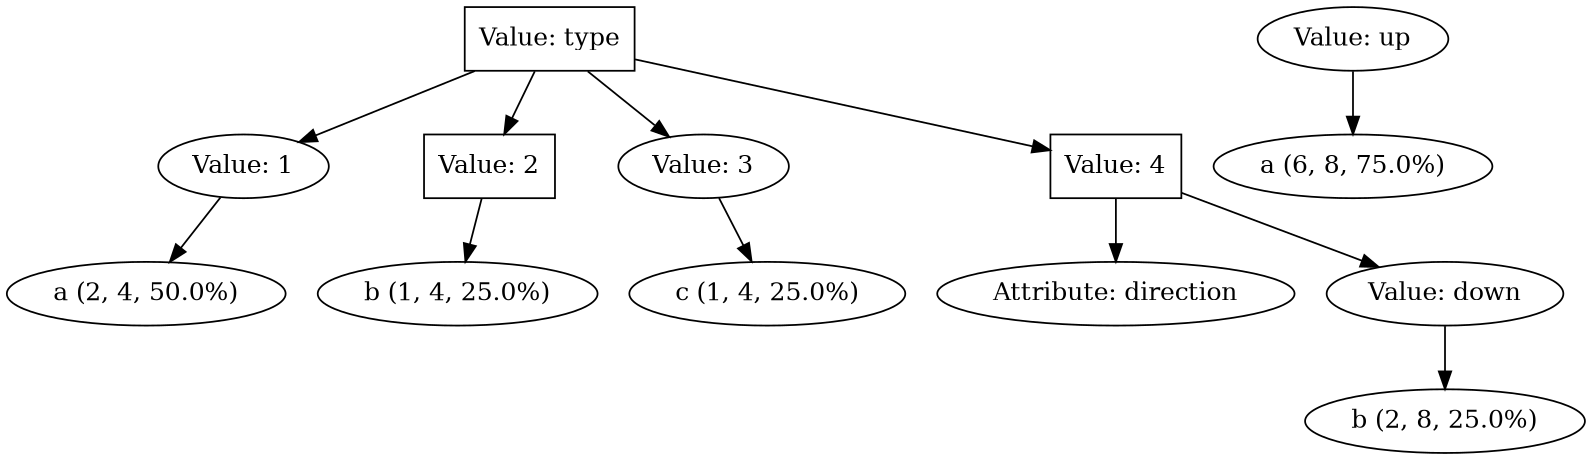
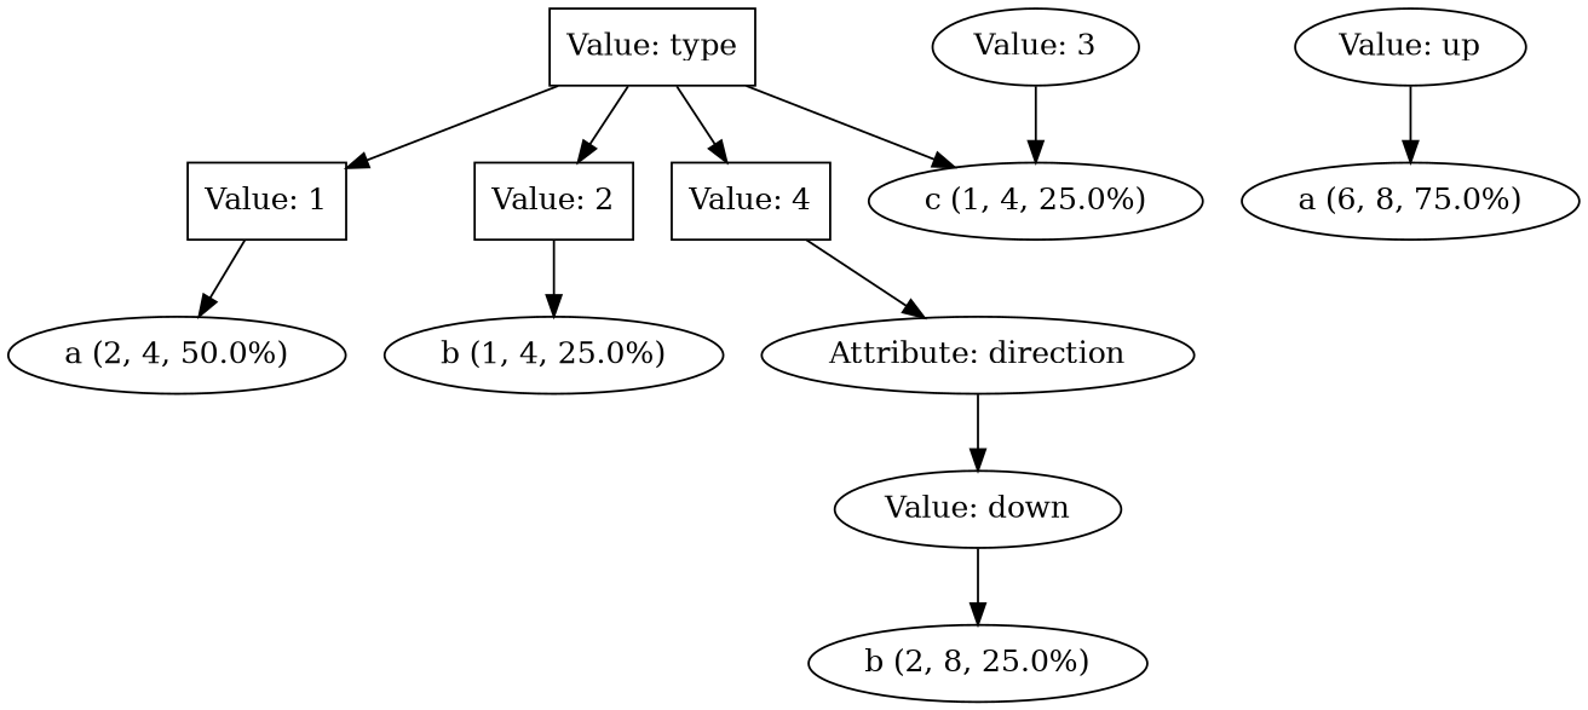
  digraph {
    rankdir=TB
    node [fillcolor=white shape=oval style=filled]
    n1 [label="Value: type" shape=rectangle]
-   n2 [label="Value: 1"]
+   n2 [label="Value: 1" shape=box]
    n3 [label="Value: 2" shape=box]
    n4 [label="Value: 3"]
    n5 [label="Value: 4" shape=box]
    n6 [label="a (2, 4, 50.0%)"]
    n7 [label="b (1, 4, 25.0%)"]
    n8 [label="c (1, 4, 25.0%)"]
    n9 [label="Attribute: direction" shape=ellipse]
    n10 [label="Value: down"]
    n11 [label="Value: up"]
    n12 [label="a (6, 8, 75.0%)"]
    n13 [label="b (2, 8, 25.0%)"]
    n1 -> n2
    n1 -> n3
-   n1 -> n4
+   n1 -> n8
    n1 -> n5
    n2 -> n6
    n3 -> n7
    n4 -> n8
    n5 -> n9
-   n5 -> n10
+   n9 -> n10
    n10 -> n13
    n11 -> n12
  }
